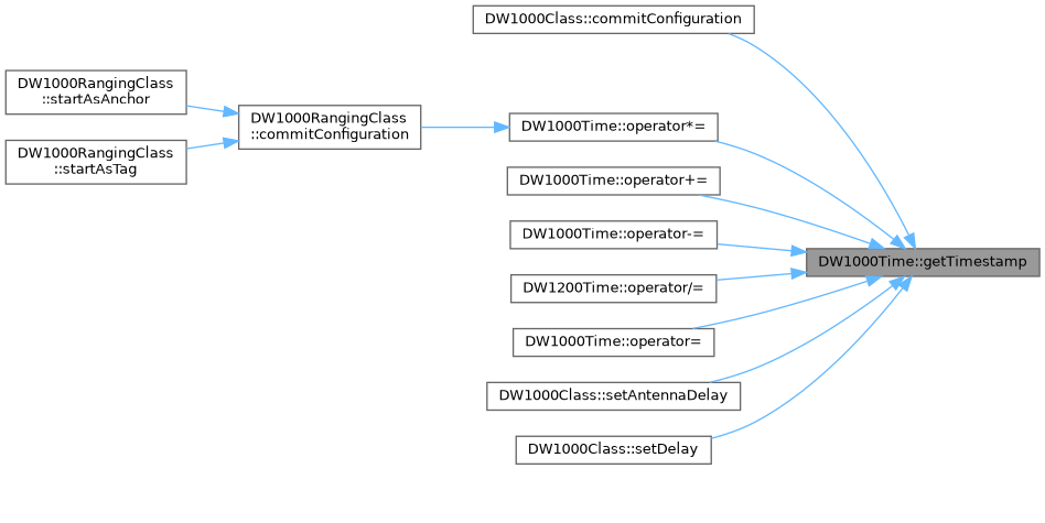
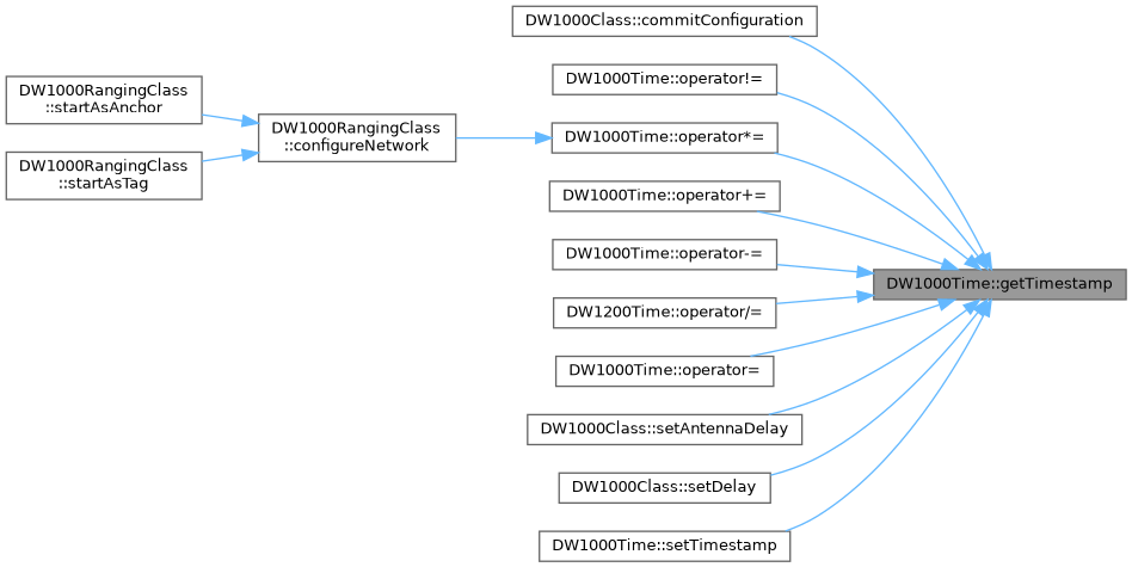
  digraph {
    rankdir=RL
    node [color=grey40 fillcolor=white fontname=Helvetica fontsize=10 shape=box style=filled]
    edge [color=steelblue1 dir=back fontname=Helvetica fontsize=10 labelfontname=Helvetica labelfontsize=10 style=solid]
    n1 [color=gray40 fillcolor=grey60 fontcolor=black height=0.2 label="DW1000Time::getTimestamp" width=0.4]
    n2 [height=0.2 label="DW1000Class::commitConfiguration" width=0.4]
+   n3 [height=0.2 label="DW1000Time::operator!=" width=0.4]
    n4 [height=0.2 label="DW1000Time::operator*=" width=0.4]
    n5 [height=0.2 label="DW1000Time::operator+=" width=0.4]
    n6 [height=0.2 label="DW1000Time::operator-=" width=0.4]
    n7 [height=0.2 label="DW1200Time::operator/=" width=0.4]
    n8 [height=0.2 label="DW1000Time::operator=" width=0.4]
    n9 [height=0.2 label="DW1000Class::setAntennaDelay" width=0.4]
    n10 [height=0.2 label="DW1000Class::setDelay" width=0.4]
-   n12 [height=0.2 label="DW1000RangingClass\l::commitConfiguration" width=0.4]
+   n11 [height=0.2 label="DW1000Time::setTimestamp" width=0.4]
+   n12 [height=0.2 label="DW1000RangingClass\l::configureNetwork" width=0.4]
    n13 [height=0.2 label="DW1000RangingClass\l::startAsAnchor" width=0.4]
    n14 [height=0.2 label="DW1000RangingClass\l::startAsTag" width=0.4]
    n1 -> n2
+   n1 -> n3
    n1 -> n4
    n1 -> n5
    n1 -> n6
    n1 -> n7
    n1 -> n8
    n1 -> n9
    n1 -> n10
+   n1 -> n11
    n4 -> n12
    n12 -> n13
    n12 -> n14
  }
